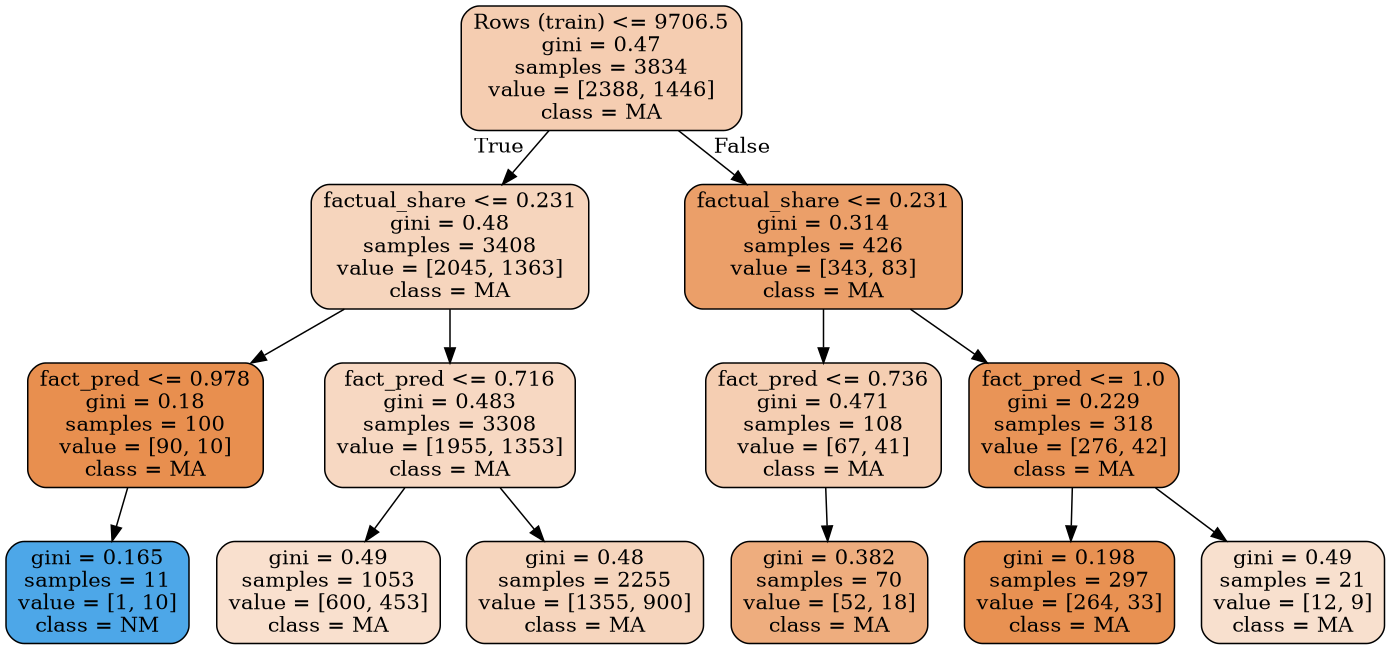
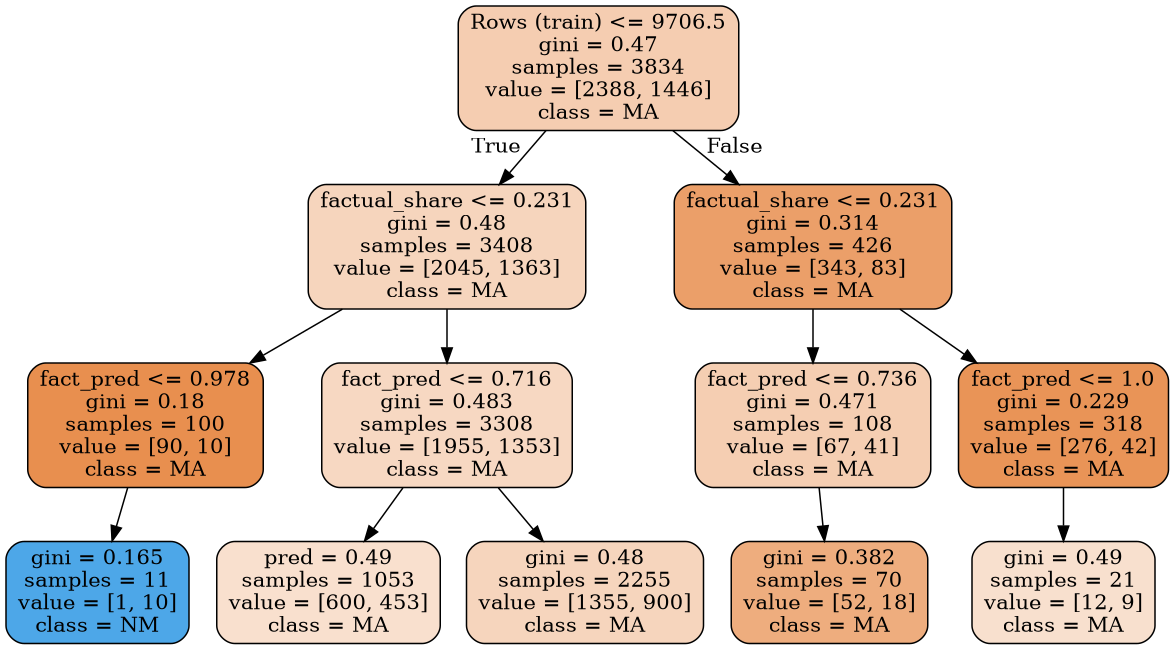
  digraph {
    fontname="DejaVu Serif"
    node [color=black fillcolor="#f6d5bd" fontname="DejaVu Serif" shape=box style="filled, rounded"]
    edge [fontname="DejaVu Serif"]
    n1 [fillcolor="#f5cdb1" label="Rows (train) <= 9706.5\ngini = 0.47\nsamples = 3834\nvalue = [2388, 1446]\nclass = MA"]
    n2 [label="factual_share <= 0.231\ngini = 0.48\nsamples = 3408\nvalue = [2045, 1363]\nclass = MA"]
    n3 [fillcolor="#eb9f69" label="factual_share <= 0.231\ngini = 0.314\nsamples = 426\nvalue = [343, 83]\nclass = MA"]
    n4 [fillcolor="#e88f4f" label="fact_pred <= 0.978\ngini = 0.18\nsamples = 100\nvalue = [90, 10]\nclass = MA"]
    n5 [fillcolor="#f7d8c2" label="fact_pred <= 0.716\ngini = 0.483\nsamples = 3308\nvalue = [1955, 1353]\nclass = MA"]
    n6 [fillcolor="#f5ceb2" label="fact_pred <= 0.736\ngini = 0.471\nsamples = 108\nvalue = [67, 41]\nclass = MA"]
    n7 [fillcolor="#e99457" label="fact_pred <= 1.0\ngini = 0.229\nsamples = 318\nvalue = [276, 42]\nclass = MA"]
    n8 [fillcolor="#4da7e8" label="gini = 0.165\nsamples = 11\nvalue = [1, 10]\nclass = NM"]
-   n9 [fillcolor="#f9e0ce" label="gini = 0.49\nsamples = 1053\nvalue = [600, 453]\nclass = MA"]
+   n9 [fillcolor="#f9e0ce" label="pred = 0.49\nsamples = 1053\nvalue = [600, 453]\nclass = MA"]
    n10 [label="gini = 0.48\nsamples = 2255\nvalue = [1355, 900]\nclass = MA"]
    n11 [fillcolor="#eead7e" label="gini = 0.382\nsamples = 70\nvalue = [52, 18]\nclass = MA"]
-   n12 [fillcolor="#e89152" label="gini = 0.198\nsamples = 297\nvalue = [264, 33]\nclass = MA"]
    n13 [fillcolor="#f8e0ce" label="gini = 0.49\nsamples = 21\nvalue = [12, 9]\nclass = MA"]
    n1 -> n2 [headlabel=True labelangle=45 labeldistance=2.5]
    n1 -> n3 [headlabel=False labelangle=-45 labeldistance=2.5]
    n2 -> n4
    n2 -> n5
    n3 -> n6
    n3 -> n7
    n4 -> n8
    n5 -> n9
    n5 -> n10
    n6 -> n11
-   n7 -> n12
    n7 -> n13
  }
